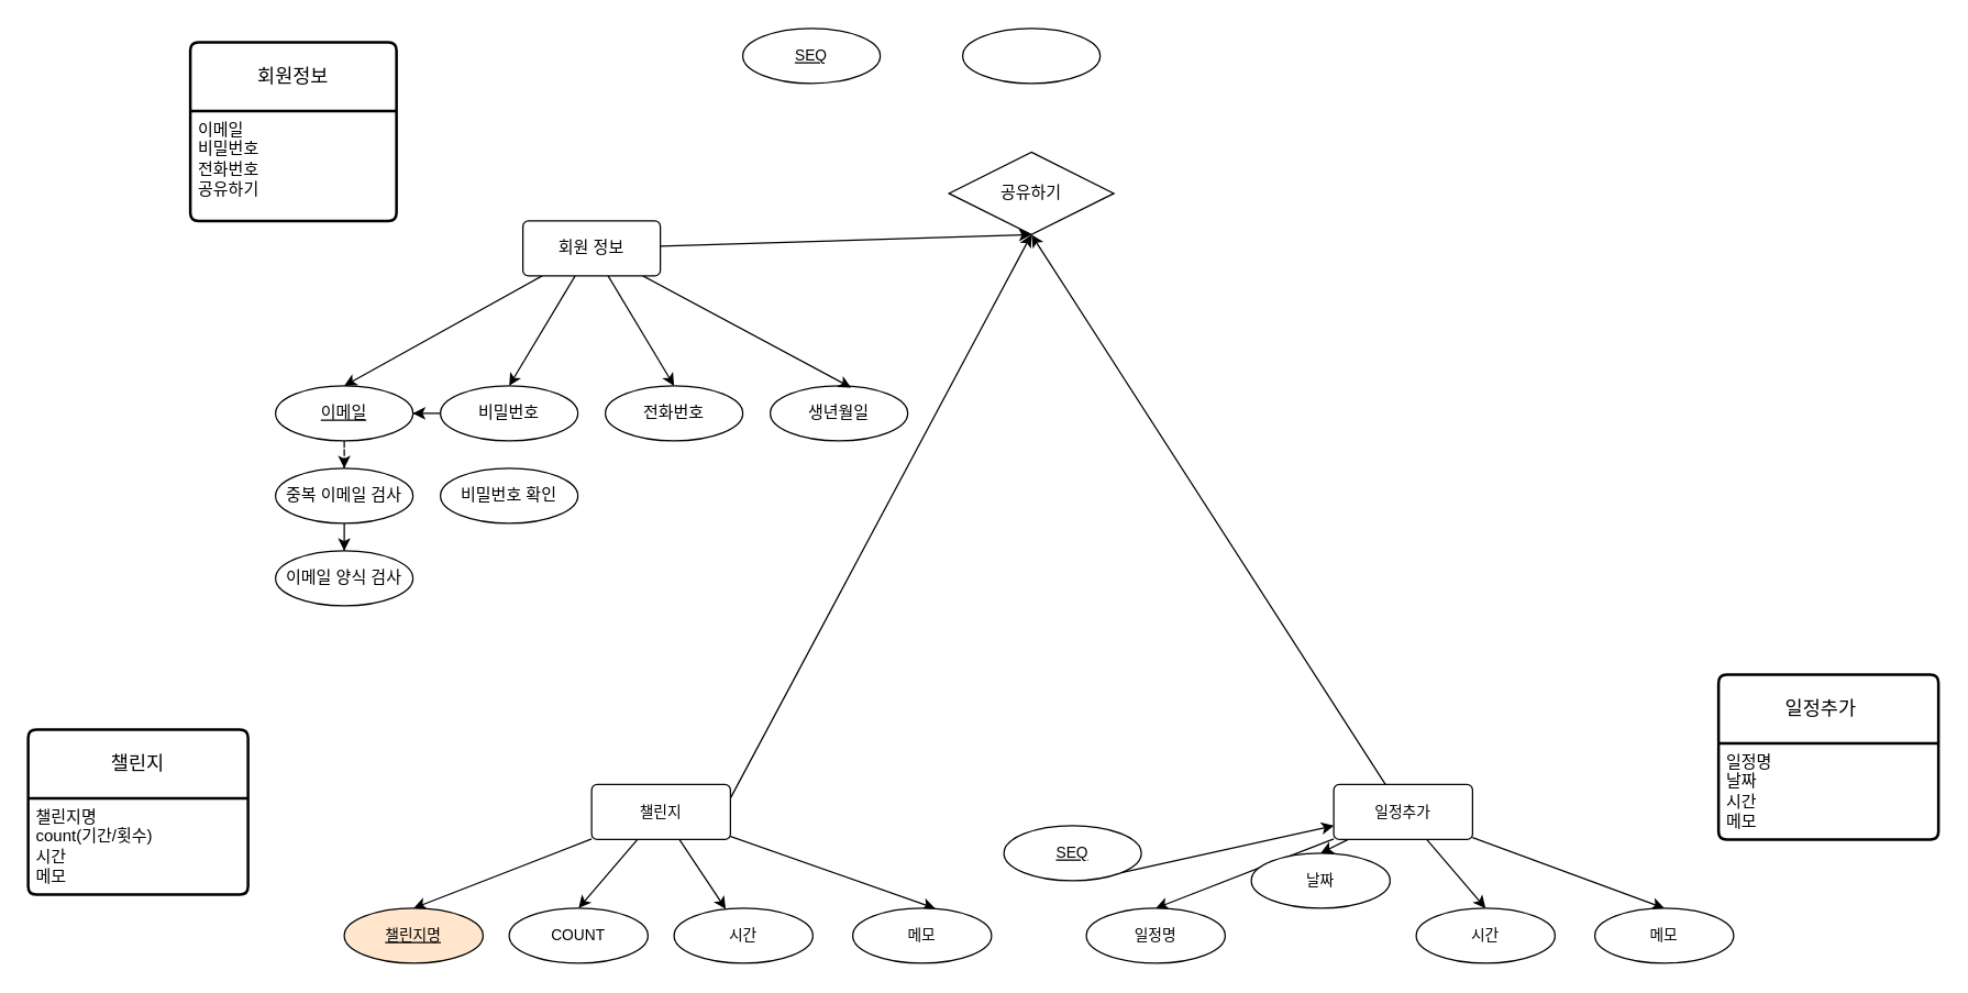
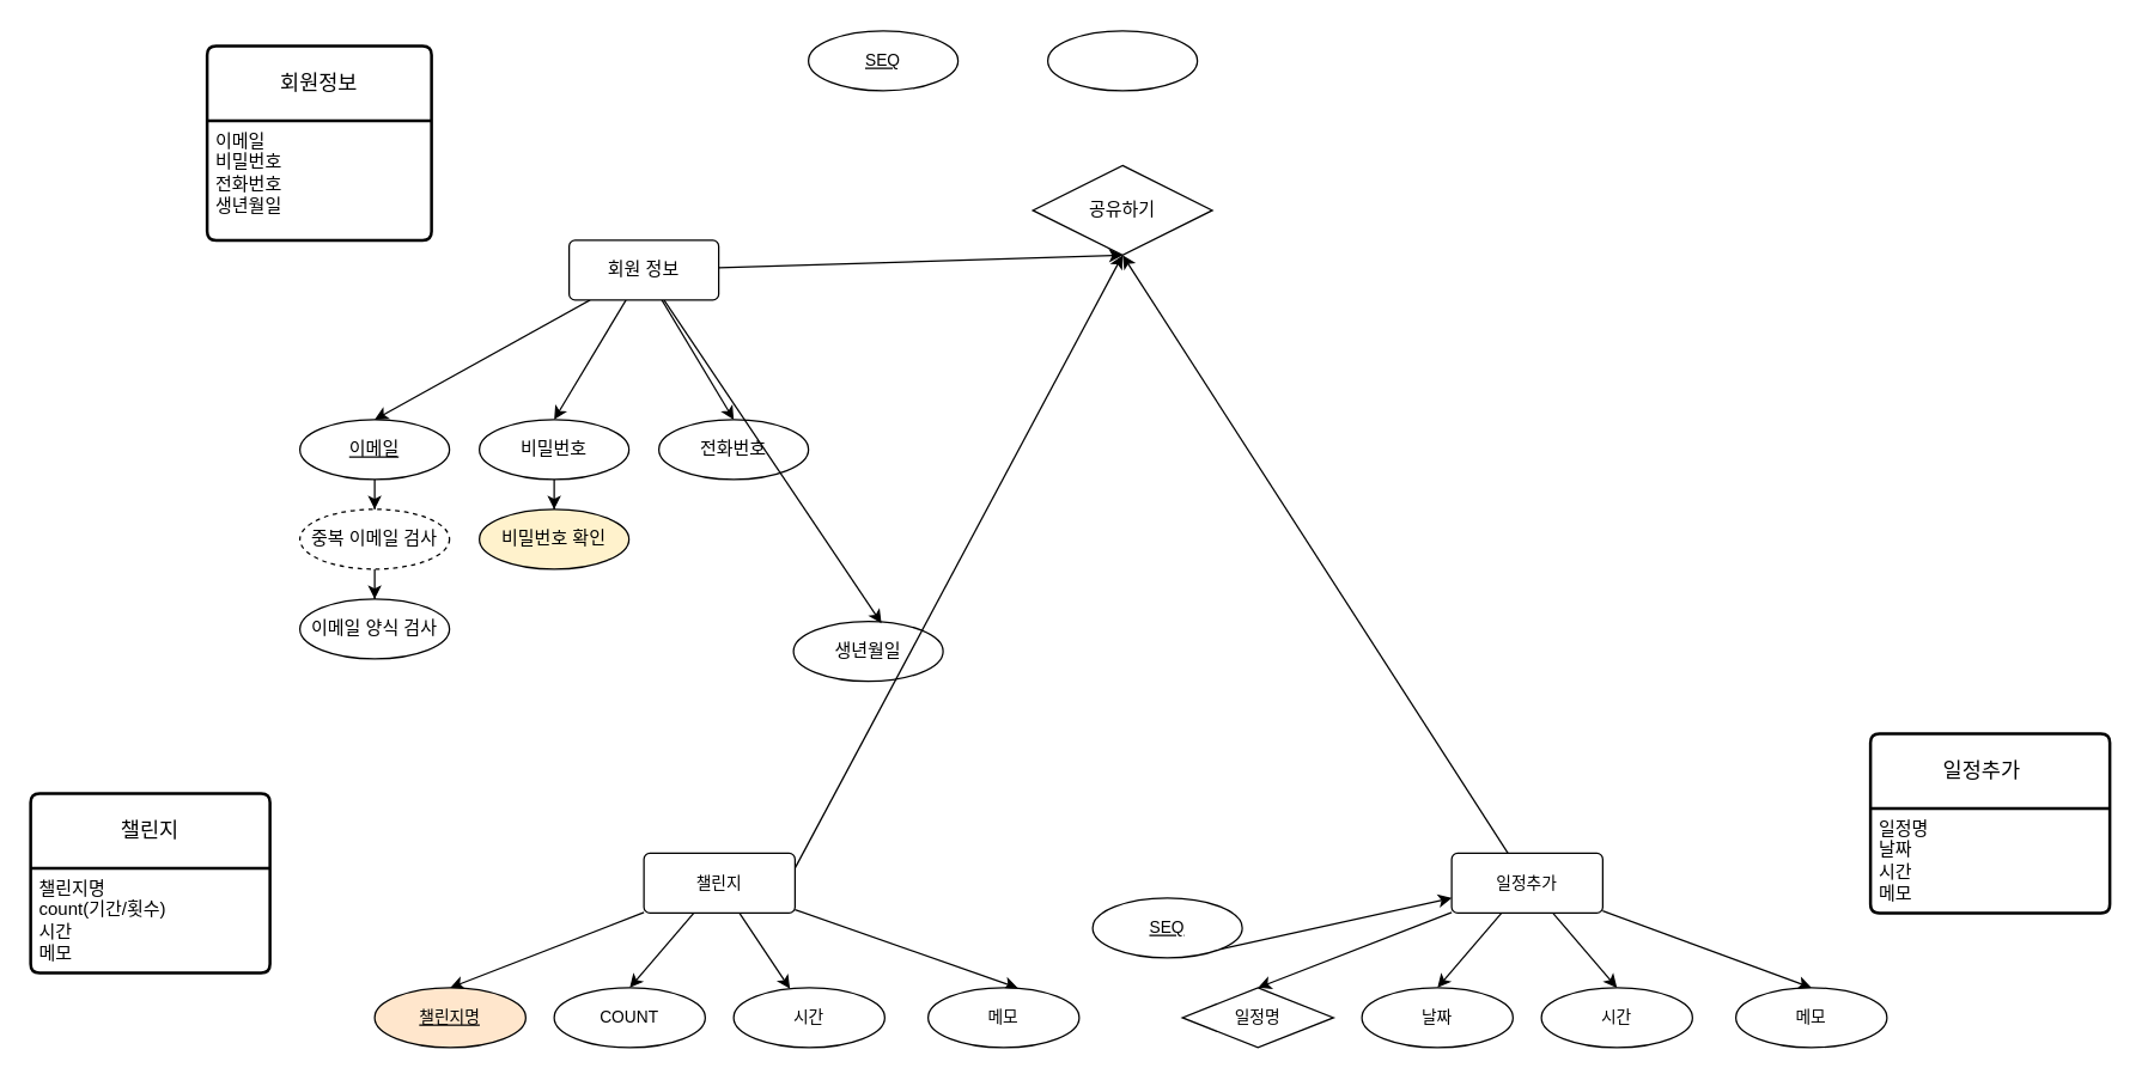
  <mxCell id="0" />
  <mxCell id="1" parent="0" />
  <mxCell id="2" value="챌린지" style="swimlane;childLayout=stackLayout;horizontal=1;startSize=50;horizontalStack=0;rounded=1;fontSize=14;fontStyle=0;strokeWidth=2;resizeParent=0;resizeLast=1;shadow=0;dashed=0;align=center;arcSize=4;whiteSpace=wrap;html=1;" vertex="1" parent="1"><mxGeometry x="20" y="530" width="160" height="120" as="geometry" /></mxCell>
  <mxCell id="3" value="챌린지명&lt;br&gt;count(기간/횟수)&lt;br&gt;시간&lt;br&gt;메모" style="align=left;strokeColor=none;fillColor=none;spacingLeft=4;fontSize=12;verticalAlign=top;resizable=0;rotatable=0;part=1;html=1;" vertex="1" parent="2"><mxGeometry y="50" width="160" height="70" as="geometry" /></mxCell>
  <mxCell id="4" value="회원정보" style="swimlane;childLayout=stackLayout;horizontal=1;startSize=50;horizontalStack=0;rounded=1;fontSize=14;fontStyle=0;strokeWidth=2;resizeParent=0;resizeLast=1;shadow=0;dashed=0;align=center;arcSize=4;whiteSpace=wrap;html=1;" vertex="1" parent="1"><mxGeometry x="138" y="30" width="150" height="130" as="geometry" /></mxCell>
- <mxCell id="5" value="이메일&lt;br&gt;비밀번호&lt;br&gt;전화번호&lt;br&gt;공유하기" style="align=left;strokeColor=none;fillColor=none;spacingLeft=4;fontSize=12;verticalAlign=top;resizable=0;rotatable=0;part=1;html=1;" vertex="1" parent="4"><mxGeometry y="50" width="150" height="80" as="geometry" /></mxCell>
+ <mxCell id="5" value="이메일&lt;br&gt;비밀번호&lt;br&gt;전화번호&lt;br&gt;생년월일" style="align=left;strokeColor=none;fillColor=none;spacingLeft=4;fontSize=12;verticalAlign=top;resizable=0;rotatable=0;part=1;html=1;" vertex="1" parent="4"><mxGeometry y="50" width="150" height="80" as="geometry" /></mxCell>
  <mxCell id="6" value="공유하기" style="shape=rhombus;perimeter=rhombusPerimeter;whiteSpace=wrap;html=1;align=center;" vertex="1" parent="1"><mxGeometry x="690" y="110" width="120" height="60" as="geometry" /></mxCell>
- <mxCell id="7" style="edgeStyle=orthogonalEdgeStyle;rounded=0;orthogonalLoop=1;jettySize=auto;html=1;dashed=1;" edge="1" parent="1" source="8" target="15"><mxGeometry relative="1" as="geometry" /></mxCell>
+ <mxCell id="7" style="edgeStyle=orthogonalEdgeStyle;rounded=0;orthogonalLoop=1;jettySize=auto;html=1;" edge="1" parent="1" source="8" target="15"><mxGeometry relative="1" as="geometry" /></mxCell>
  <mxCell id="8" value="이메일" style="ellipse;whiteSpace=wrap;html=1;align=center;fontStyle=4;" vertex="1" parent="1"><mxGeometry x="200" y="280" width="100" height="40" as="geometry" /></mxCell>
- <mxCell id="9" style="edgeStyle=orthogonalEdgeStyle;rounded=0;orthogonalLoop=1;jettySize=auto;html=1;" edge="1" parent="1" source="10" target="8"><mxGeometry relative="1" as="geometry" /></mxCell>
+ <mxCell id="9" style="edgeStyle=orthogonalEdgeStyle;rounded=0;orthogonalLoop=1;jettySize=auto;html=1;" edge="1" parent="1" source="10" target="11"><mxGeometry relative="1" as="geometry" /></mxCell>
  <mxCell id="10" value="비밀번호" style="ellipse;whiteSpace=wrap;html=1;align=center;" vertex="1" parent="1"><mxGeometry x="320" y="280" width="100" height="40" as="geometry" /></mxCell>
- <mxCell id="11" value="비밀번호 확인" style="ellipse;whiteSpace=wrap;html=1;align=center;" vertex="1" parent="1"><mxGeometry x="320" y="340" width="100" height="40" as="geometry" /></mxCell>
+ <mxCell id="11" value="비밀번호 확인" style="ellipse;whiteSpace=wrap;html=1;align=center;fillColor=#fff2cc;" vertex="1" parent="1"><mxGeometry x="320" y="340" width="100" height="40" as="geometry" /></mxCell>
  <mxCell id="12" value="전화번호" style="ellipse;whiteSpace=wrap;html=1;align=center;" vertex="1" parent="1"><mxGeometry x="440" y="280" width="100" height="40" as="geometry" /></mxCell>
- <mxCell id="13" value="생년월일" style="ellipse;whiteSpace=wrap;html=1;align=center;" vertex="1" parent="1"><mxGeometry x="560" y="280" width="100" height="40" as="geometry" /></mxCell>
+ <mxCell id="13" value="생년월일" style="ellipse;whiteSpace=wrap;html=1;align=center;" vertex="1" parent="1"><mxGeometry x="530" y="415" width="100" height="40" as="geometry" /></mxCell>
  <mxCell id="14" style="edgeStyle=orthogonalEdgeStyle;rounded=0;orthogonalLoop=1;jettySize=auto;html=1;" edge="1" parent="1" source="15" target="16"><mxGeometry relative="1" as="geometry" /></mxCell>
- <mxCell id="15" value="중복 이메일 검사" style="ellipse;whiteSpace=wrap;html=1;align=center;" vertex="1" parent="1"><mxGeometry x="200" y="340" width="100" height="40" as="geometry" /></mxCell>
+ <mxCell id="15" value="중복 이메일 검사" style="ellipse;whiteSpace=wrap;html=1;align=center;dashed=1;" vertex="1" parent="1"><mxGeometry x="200" y="340" width="100" height="40" as="geometry" /></mxCell>
  <mxCell id="16" value="이메일 양식 검사" style="ellipse;whiteSpace=wrap;html=1;align=center;" vertex="1" parent="1"><mxGeometry x="200" y="400" width="100" height="40" as="geometry" /></mxCell>
  <mxCell id="17" style="edgeStyle=none;shape=connector;rounded=0;orthogonalLoop=1;jettySize=auto;html=1;entryX=0.5;entryY=0;entryDx=0;entryDy=0;labelBackgroundColor=default;strokeColor=default;fontFamily=Helvetica;fontSize=11;fontColor=default;endArrow=classic;" edge="1" parent="1" source="22" target="8"><mxGeometry relative="1" as="geometry" /></mxCell>
  <mxCell id="18" style="edgeStyle=none;shape=connector;rounded=0;orthogonalLoop=1;jettySize=auto;html=1;entryX=0.5;entryY=0;entryDx=0;entryDy=0;labelBackgroundColor=default;strokeColor=default;fontFamily=Helvetica;fontSize=11;fontColor=default;endArrow=classic;" edge="1" parent="1" source="22" target="10"><mxGeometry relative="1" as="geometry" /></mxCell>
  <mxCell id="19" style="edgeStyle=none;shape=connector;rounded=0;orthogonalLoop=1;jettySize=auto;html=1;entryX=0.5;entryY=0;entryDx=0;entryDy=0;labelBackgroundColor=default;strokeColor=default;fontFamily=Helvetica;fontSize=11;fontColor=default;endArrow=classic;" edge="1" parent="1" source="22" target="12"><mxGeometry relative="1" as="geometry" /></mxCell>
  <mxCell id="20" style="edgeStyle=none;shape=connector;rounded=0;orthogonalLoop=1;jettySize=auto;html=1;entryX=0.588;entryY=0.031;entryDx=0;entryDy=0;entryPerimeter=0;labelBackgroundColor=default;strokeColor=default;fontFamily=Helvetica;fontSize=11;fontColor=default;endArrow=classic;" edge="1" parent="1" source="22" target="13"><mxGeometry relative="1" as="geometry" /></mxCell>
  <mxCell id="21" style="edgeStyle=none;shape=connector;rounded=0;orthogonalLoop=1;jettySize=auto;html=1;labelBackgroundColor=default;strokeColor=default;fontFamily=Helvetica;fontSize=11;fontColor=default;endArrow=classic;" edge="1" parent="1" source="22"><mxGeometry relative="1" as="geometry"><mxPoint x="750" y="170" as="targetPoint" /></mxGeometry></mxCell>
  <mxCell id="22" value="회원 정보" style="rounded=1;arcSize=10;whiteSpace=wrap;html=1;align=center;" vertex="1" parent="1"><mxGeometry x="380" y="160" width="100" height="40" as="geometry" /></mxCell>
  <mxCell id="23" value="일정추가&lt;span style=&quot;white-space: pre;&quot;&gt;&#09;&lt;/span&gt;" style="swimlane;childLayout=stackLayout;horizontal=1;startSize=50;horizontalStack=0;rounded=1;fontSize=14;fontStyle=0;strokeWidth=2;resizeParent=0;resizeLast=1;shadow=0;dashed=0;align=center;arcSize=4;whiteSpace=wrap;html=1;fontFamily=Helvetica;fontColor=default;" vertex="1" parent="1"><mxGeometry x="1250" y="490" width="160" height="120" as="geometry" /></mxCell>
  <mxCell id="24" value="일정명&lt;br&gt;날짜&lt;br&gt;시간&lt;br&gt;메모" style="align=left;strokeColor=none;fillColor=none;spacingLeft=4;fontSize=12;verticalAlign=top;resizable=0;rotatable=0;part=1;html=1;fontFamily=Helvetica;fontColor=default;" vertex="1" parent="23"><mxGeometry y="50" width="160" height="70" as="geometry" /></mxCell>
  <mxCell id="25" style="edgeStyle=none;shape=connector;rounded=0;orthogonalLoop=1;jettySize=auto;html=1;entryX=0.5;entryY=0;entryDx=0;entryDy=0;labelBackgroundColor=default;strokeColor=default;fontFamily=Helvetica;fontSize=11;fontColor=default;endArrow=classic;" edge="1" parent="1" source="30" target="31"><mxGeometry relative="1" as="geometry" /></mxCell>
  <mxCell id="26" style="edgeStyle=none;shape=connector;rounded=0;orthogonalLoop=1;jettySize=auto;html=1;entryX=0.5;entryY=0;entryDx=0;entryDy=0;labelBackgroundColor=default;strokeColor=default;fontFamily=Helvetica;fontSize=11;fontColor=default;endArrow=classic;" edge="1" parent="1" source="30" target="32"><mxGeometry relative="1" as="geometry" /></mxCell>
  <mxCell id="27" style="edgeStyle=none;shape=connector;rounded=0;orthogonalLoop=1;jettySize=auto;html=1;labelBackgroundColor=default;strokeColor=default;fontFamily=Helvetica;fontSize=11;fontColor=default;endArrow=classic;" edge="1" parent="1" source="30" target="33"><mxGeometry relative="1" as="geometry" /></mxCell>
  <mxCell id="28" style="edgeStyle=none;shape=connector;rounded=0;orthogonalLoop=1;jettySize=auto;html=1;entryX=0.593;entryY=0.003;entryDx=0;entryDy=0;entryPerimeter=0;labelBackgroundColor=default;strokeColor=default;fontFamily=Helvetica;fontSize=11;fontColor=default;endArrow=classic;" edge="1" parent="1" source="30" target="34"><mxGeometry relative="1" as="geometry" /></mxCell>
  <mxCell id="29" style="edgeStyle=none;shape=connector;rounded=0;orthogonalLoop=1;jettySize=auto;html=1;labelBackgroundColor=default;strokeColor=default;fontFamily=Helvetica;fontSize=11;fontColor=default;endArrow=classic;exitX=1;exitY=0.25;exitDx=0;exitDy=0;entryX=0.5;entryY=1;entryDx=0;entryDy=0;" edge="1" parent="1" source="30" target="6"><mxGeometry relative="1" as="geometry" /></mxCell>
  <mxCell id="30" value="챌린지" style="rounded=1;arcSize=10;whiteSpace=wrap;html=1;align=center;fontFamily=Helvetica;fontSize=11;fontColor=default;" vertex="1" parent="1"><mxGeometry x="430" y="570" width="101" height="40" as="geometry" /></mxCell>
  <mxCell id="31" value="챌린지명" style="ellipse;whiteSpace=wrap;html=1;align=center;fontStyle=4;fontFamily=Helvetica;fontSize=11;fontColor=default;fillColor=#ffe6cc;" vertex="1" parent="1"><mxGeometry x="250" y="660" width="101" height="40" as="geometry" /></mxCell>
  <mxCell id="32" value="COUNT" style="ellipse;whiteSpace=wrap;html=1;align=center;fontFamily=Helvetica;fontSize=11;fontColor=default;" vertex="1" parent="1"><mxGeometry x="370" y="660" width="101" height="40" as="geometry" /></mxCell>
  <mxCell id="33" value="시간" style="ellipse;whiteSpace=wrap;html=1;align=center;fontFamily=Helvetica;fontSize=11;fontColor=default;" vertex="1" parent="1"><mxGeometry x="490" y="660" width="101" height="40" as="geometry" /></mxCell>
  <mxCell id="34" value="메모" style="ellipse;whiteSpace=wrap;html=1;align=center;fontFamily=Helvetica;fontSize=11;fontColor=default;" vertex="1" parent="1"><mxGeometry x="620" y="660" width="101" height="40" as="geometry" /></mxCell>
  <mxCell id="35" style="edgeStyle=none;shape=connector;rounded=0;orthogonalLoop=1;jettySize=auto;html=1;entryX=0.5;entryY=0;entryDx=0;entryDy=0;labelBackgroundColor=default;strokeColor=default;fontFamily=Helvetica;fontSize=11;fontColor=default;endArrow=classic;" edge="1" parent="1" source="40" target="44"><mxGeometry relative="1" as="geometry" /></mxCell>
  <mxCell id="36" style="edgeStyle=none;shape=connector;rounded=0;orthogonalLoop=1;jettySize=auto;html=1;entryX=0.5;entryY=0;entryDx=0;entryDy=0;labelBackgroundColor=default;strokeColor=default;fontFamily=Helvetica;fontSize=11;fontColor=default;endArrow=classic;" edge="1" parent="1" source="40" target="41"><mxGeometry relative="1" as="geometry" /></mxCell>
  <mxCell id="37" style="edgeStyle=none;shape=connector;rounded=0;orthogonalLoop=1;jettySize=auto;html=1;entryX=0.5;entryY=0;entryDx=0;entryDy=0;labelBackgroundColor=default;strokeColor=default;fontFamily=Helvetica;fontSize=11;fontColor=default;endArrow=classic;" edge="1" parent="1" source="40" target="42"><mxGeometry relative="1" as="geometry" /></mxCell>
  <mxCell id="38" style="edgeStyle=none;shape=connector;rounded=0;orthogonalLoop=1;jettySize=auto;html=1;entryX=0.5;entryY=0;entryDx=0;entryDy=0;labelBackgroundColor=default;strokeColor=default;fontFamily=Helvetica;fontSize=11;fontColor=default;endArrow=classic;" edge="1" parent="1" source="40" target="43"><mxGeometry relative="1" as="geometry" /></mxCell>
  <mxCell id="39" style="edgeStyle=none;shape=connector;rounded=0;orthogonalLoop=1;jettySize=auto;html=1;labelBackgroundColor=default;strokeColor=default;fontFamily=Helvetica;fontSize=11;fontColor=default;endArrow=classic;entryX=0.5;entryY=1;entryDx=0;entryDy=0;" edge="1" parent="1" source="40" target="6"><mxGeometry relative="1" as="geometry" /></mxCell>
  <mxCell id="40" value="일정추가" style="rounded=1;arcSize=10;whiteSpace=wrap;html=1;align=center;fontFamily=Helvetica;fontSize=11;fontColor=default;" vertex="1" parent="1"><mxGeometry x="970" y="570" width="101" height="40" as="geometry" /></mxCell>
- <mxCell id="41" value="날짜" style="ellipse;whiteSpace=wrap;html=1;align=center;fontFamily=Helvetica;fontSize=11;fontColor=default;" vertex="1" parent="1"><mxGeometry x="910" y="620" width="101" height="40" as="geometry" /></mxCell>
+ <mxCell id="41" value="날짜" style="ellipse;whiteSpace=wrap;html=1;align=center;fontFamily=Helvetica;fontSize=11;fontColor=default;" vertex="1" parent="1"><mxGeometry x="910" y="660" width="101" height="40" as="geometry" /></mxCell>
  <mxCell id="42" value="시간" style="ellipse;whiteSpace=wrap;html=1;align=center;fontFamily=Helvetica;fontSize=11;fontColor=default;" vertex="1" parent="1"><mxGeometry x="1030" y="660" width="101" height="40" as="geometry" /></mxCell>
  <mxCell id="43" value="메모" style="ellipse;whiteSpace=wrap;html=1;align=center;fontFamily=Helvetica;fontSize=11;fontColor=default;" vertex="1" parent="1"><mxGeometry x="1160" y="660" width="101" height="40" as="geometry" /></mxCell>
- <mxCell id="44" value="일정명" style="ellipse;whiteSpace=wrap;html=1;align=center;fontFamily=Helvetica;fontSize=11;fontColor=default;" vertex="1" parent="1"><mxGeometry x="790" y="660" width="101" height="40" as="geometry" /></mxCell>
+ <mxCell id="44" value="일정명" style="rhombus;whiteSpace=wrap;html=1;align=center;fontFamily=Helvetica;fontSize=11;fontColor=default;" vertex="1" parent="1"><mxGeometry x="790" y="660" width="101" height="40" as="geometry" /></mxCell>
  <mxCell id="45" style="edgeStyle=none;shape=connector;rounded=0;orthogonalLoop=1;jettySize=auto;html=1;exitX=1;exitY=1;exitDx=0;exitDy=0;entryX=0;entryY=0.75;entryDx=0;entryDy=0;labelBackgroundColor=default;strokeColor=default;fontFamily=Helvetica;fontSize=11;fontColor=default;endArrow=classic;" edge="1" parent="1" source="46" target="40"><mxGeometry relative="1" as="geometry" /></mxCell>
  <mxCell id="46" value="SEQ" style="ellipse;whiteSpace=wrap;html=1;align=center;fontStyle=4;fontFamily=Helvetica;fontSize=11;fontColor=default;" vertex="1" parent="1"><mxGeometry x="730" y="600" width="100" height="40" as="geometry" /></mxCell>
  <mxCell id="47" value="SEQ" style="ellipse;whiteSpace=wrap;html=1;align=center;fontStyle=4;fontFamily=Helvetica;fontSize=11;fontColor=default;" vertex="1" parent="1"><mxGeometry x="540" y="20" width="100" height="40" as="geometry" /></mxCell>
  <mxCell id="48" value="" style="ellipse;whiteSpace=wrap;html=1;align=center;fontFamily=Helvetica;fontSize=11;fontColor=default;" vertex="1" parent="1"><mxGeometry x="700" y="20" width="100" height="40" as="geometry" /></mxCell>
